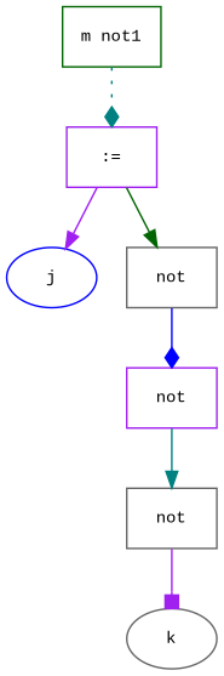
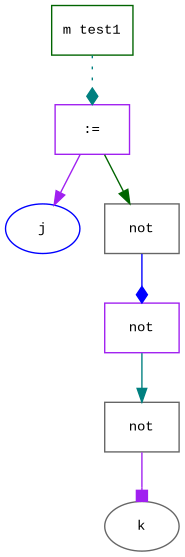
  digraph {
    fontname="Times New Roman"
    fontsize=10
    node [fontname="Courier New" fontsize=10 shape=box color=gray40]
    edge [fontname="Times New Roman" fontsize=10 color=teal arrowhead=normal]
-   n1 [label="m not1" color=darkgreen]
+   n1 [label="m test1" color=darkgreen]
    n2 [label=":=" color=purple]
    n3 [label=j shape=ellipse color=blue]
    n4 [label=not]
    n5 [label=not color=purple]
    n6 [label=not]
    n7 [label=k shape=ellipse]
    n1 -> n2 [style=dotted arrowhead=diamond]
    n2 -> n3 [color=purple]
    n2 -> n4 [color=darkgreen]
    n4 -> n5 [color=blue arrowhead=diamond]
    n5 -> n6
    n6 -> n7 [color=purple arrowhead=box]
  }
